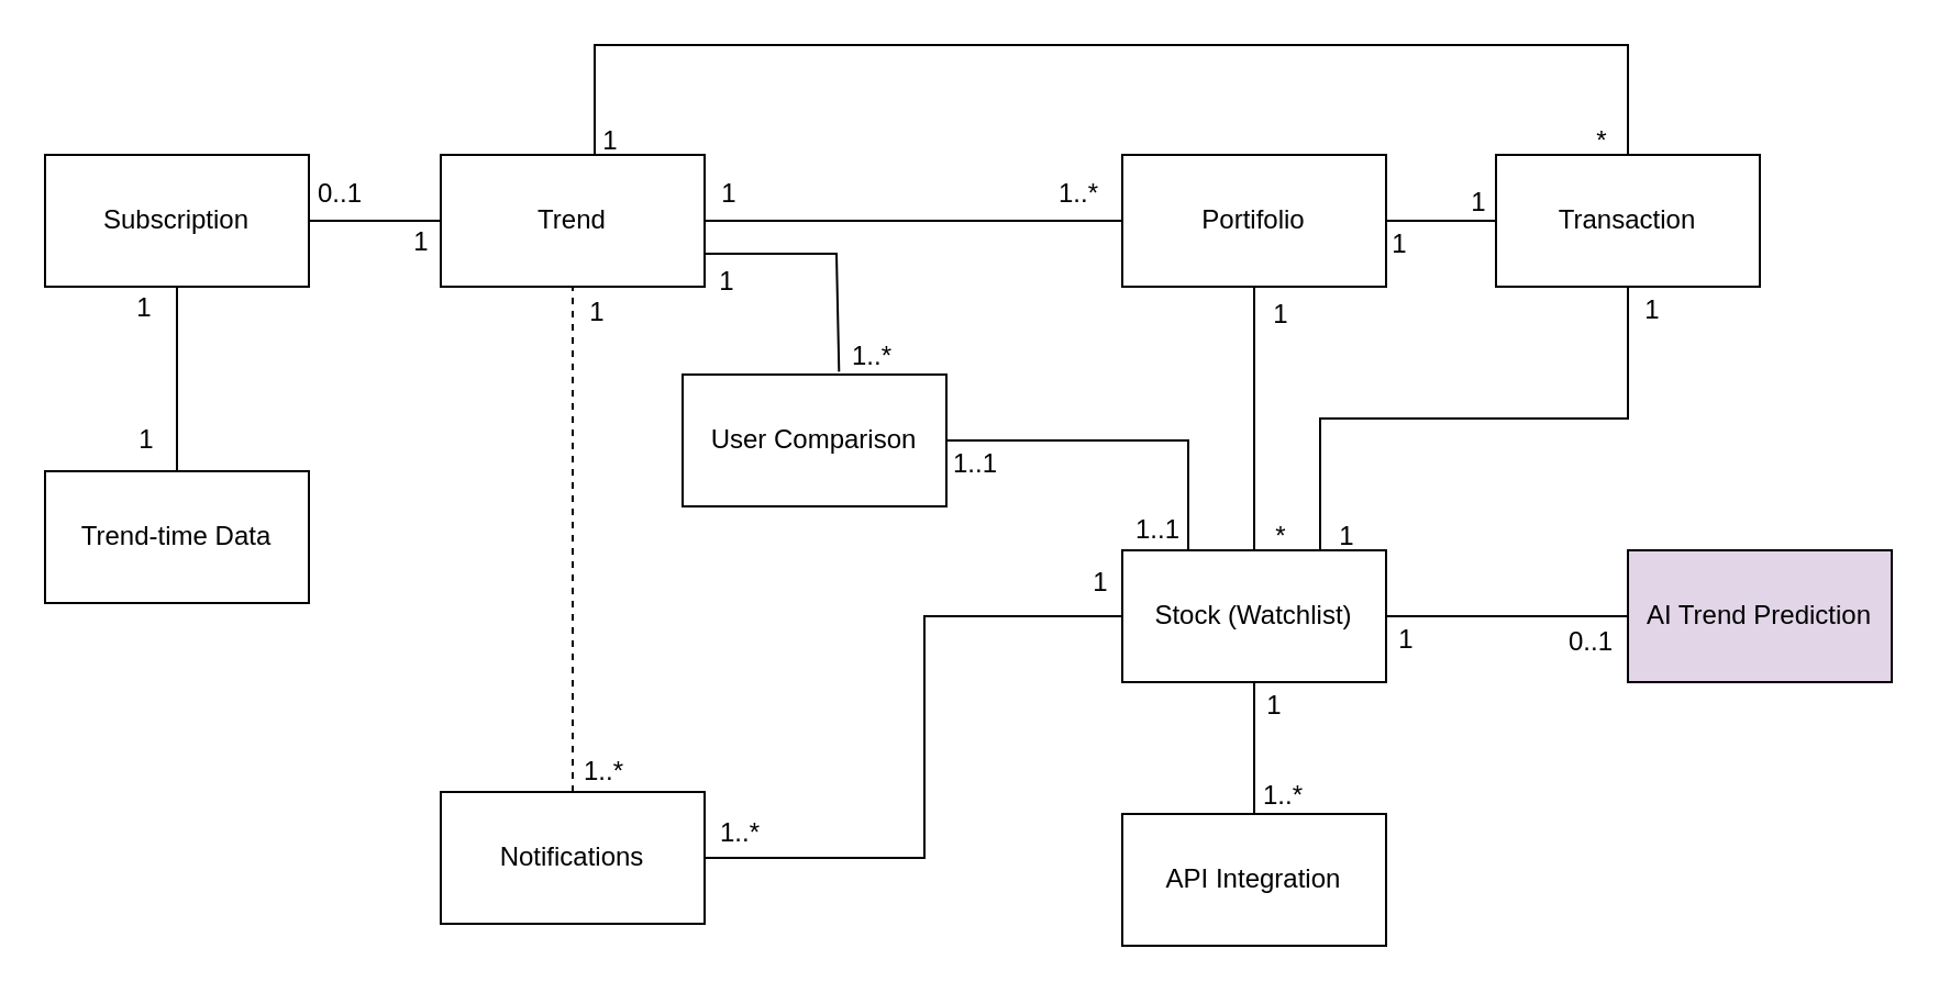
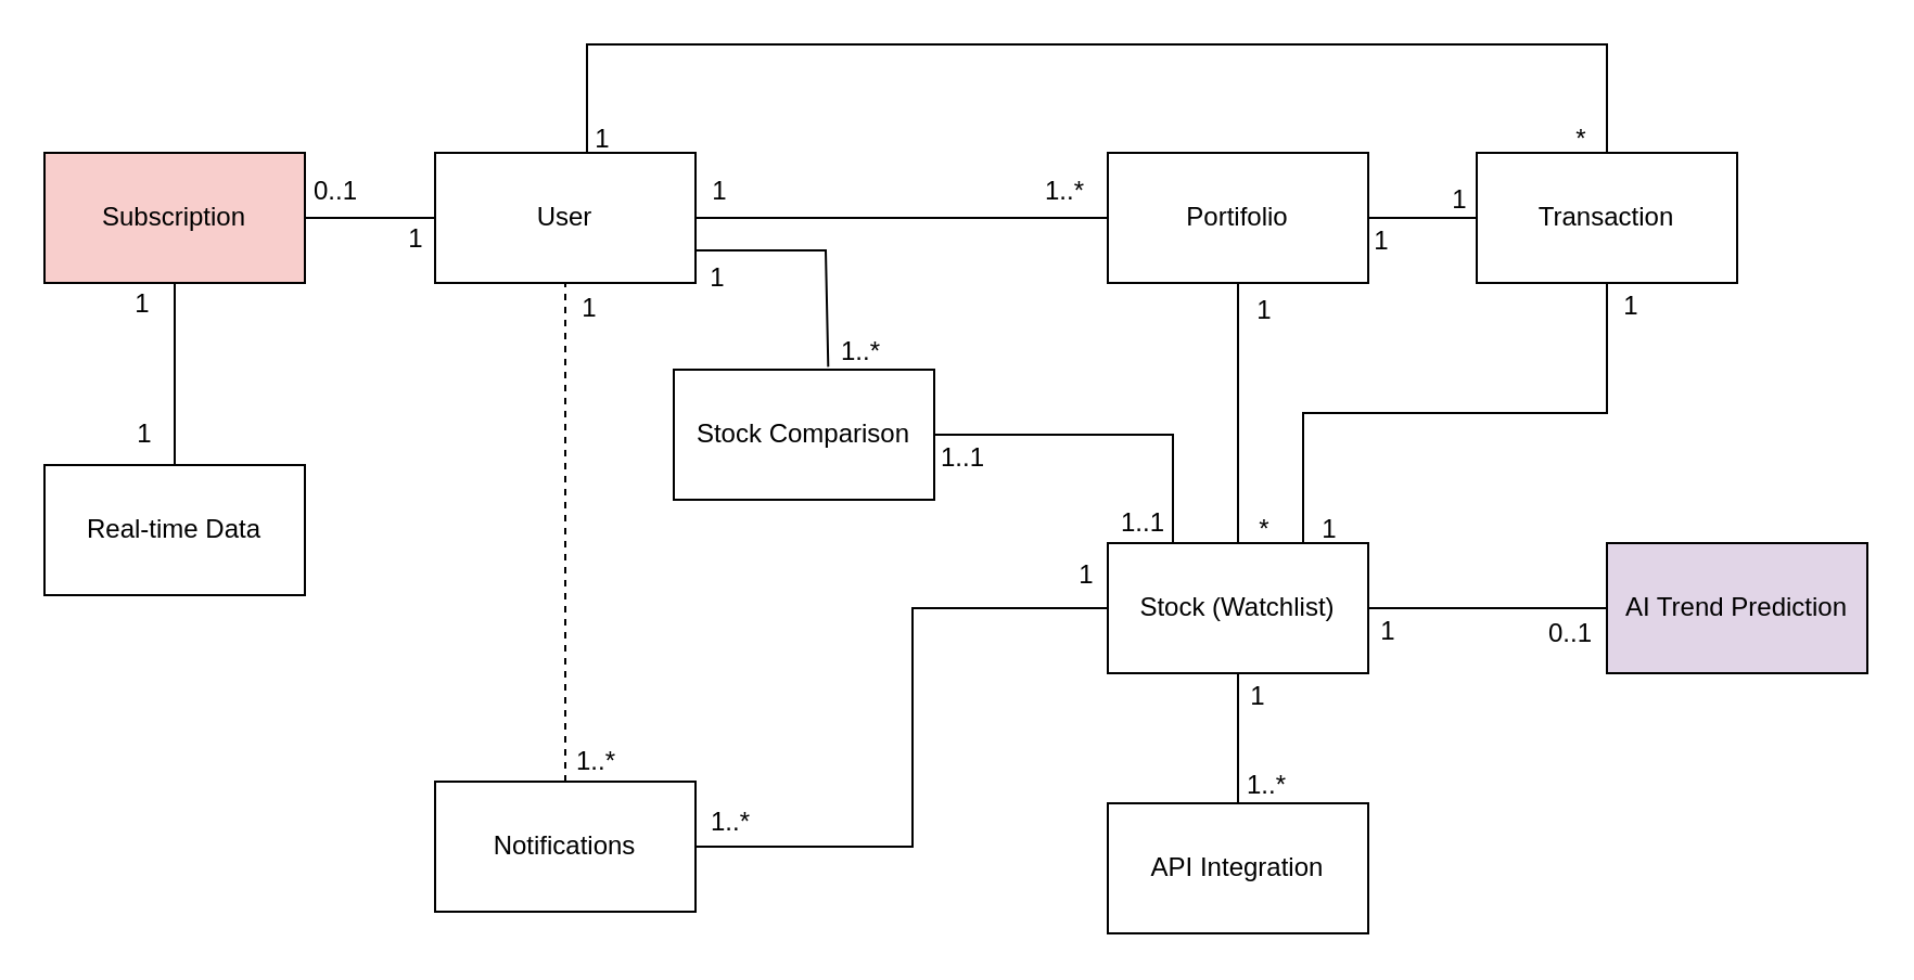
  <mxCell id="0" />
  <mxCell id="1" parent="0" />
- <mxCell id="2" value="Trend" style="rounded=0;whiteSpace=wrap;html=1;" vertex="1" parent="1"><mxGeometry x="200" y="70" width="120" height="60" as="geometry" /></mxCell>
+ <mxCell id="2" value="User" style="rounded=0;whiteSpace=wrap;html=1;" vertex="1" parent="1"><mxGeometry x="200" y="70" width="120" height="60" as="geometry" /></mxCell>
  <mxCell id="3" value="Portifolio" style="rounded=0;whiteSpace=wrap;html=1;" vertex="1" parent="1"><mxGeometry x="510" y="70" width="120" height="60" as="geometry" /></mxCell>
  <mxCell id="4" value="Stock (Watchlist)" style="rounded=0;whiteSpace=wrap;html=1;" vertex="1" parent="1"><mxGeometry x="510" y="250" width="120" height="60" as="geometry" /></mxCell>
- <mxCell id="5" value="User Comparison" style="rounded=0;whiteSpace=wrap;html=1;" vertex="1" parent="1"><mxGeometry x="310" y="170" width="120" height="60" as="geometry" /></mxCell>
+ <mxCell id="5" value="Stock Comparison" style="rounded=0;whiteSpace=wrap;html=1;" vertex="1" parent="1"><mxGeometry x="310" y="170" width="120" height="60" as="geometry" /></mxCell>
  <mxCell id="6" value="AI Trend Prediction" style="rounded=0;whiteSpace=wrap;html=1;fillColor=#e1d5e7;" vertex="1" parent="1"><mxGeometry x="740" y="250" width="120" height="60" as="geometry" /></mxCell>
  <mxCell id="7" value="API Integration" style="rounded=0;whiteSpace=wrap;html=1;" vertex="1" parent="1"><mxGeometry x="510" y="370" width="120" height="60" as="geometry" /></mxCell>
  <mxCell id="8" value="Notifications" style="rounded=0;whiteSpace=wrap;html=1;" vertex="1" parent="1"><mxGeometry x="200" y="360" width="120" height="60" as="geometry" /></mxCell>
  <mxCell id="9" value="" style="endArrow=none;html=1;rounded=0;entryX=1;entryY=0.5;entryDx=0;entryDy=0;exitX=0;exitY=0.5;exitDx=0;exitDy=0;" edge="1" parent="1" source="3" target="2"><mxGeometry width="50" height="50" relative="1" as="geometry"><mxPoint x="370" y="320" as="sourcePoint" /><mxPoint x="420" y="270" as="targetPoint" /></mxGeometry></mxCell>
  <mxCell id="10" value="" style="endArrow=none;html=1;rounded=0;entryX=0.5;entryY=1;entryDx=0;entryDy=0;exitX=0.5;exitY=0;exitDx=0;exitDy=0;dashed=1;" edge="1" parent="1" source="8" target="2"><mxGeometry width="50" height="50" relative="1" as="geometry"><mxPoint x="520" y="110" as="sourcePoint" /><mxPoint x="330" y="110" as="targetPoint" /></mxGeometry></mxCell>
  <mxCell id="11" value="" style="endArrow=none;html=1;rounded=0;entryX=0.5;entryY=1;entryDx=0;entryDy=0;exitX=0.5;exitY=0;exitDx=0;exitDy=0;" edge="1" parent="1" source="4" target="3"><mxGeometry width="50" height="50" relative="1" as="geometry"><mxPoint x="510" y="220" as="sourcePoint" /><mxPoint x="470" y="170" as="targetPoint" /></mxGeometry></mxCell>
  <mxCell id="12" value="" style="endArrow=none;html=1;rounded=0;entryX=1;entryY=0.5;entryDx=0;entryDy=0;exitX=0;exitY=0.5;exitDx=0;exitDy=0;" edge="1" parent="1" source="4" target="8"><mxGeometry width="50" height="50" relative="1" as="geometry"><mxPoint x="580" y="260" as="sourcePoint" /><mxPoint x="580" y="140" as="targetPoint" /><Array as="points"><mxPoint x="420" y="280" /><mxPoint x="420" y="390" /></Array></mxGeometry></mxCell>
  <mxCell id="13" value="" style="endArrow=none;html=1;rounded=0;entryX=0.5;entryY=1;entryDx=0;entryDy=0;exitX=0.5;exitY=0;exitDx=0;exitDy=0;" edge="1" parent="1" source="7" target="4"><mxGeometry width="50" height="50" relative="1" as="geometry"><mxPoint x="750" y="290" as="sourcePoint" /><mxPoint x="640" y="290" as="targetPoint" /></mxGeometry></mxCell>
  <mxCell id="14" value="" style="endArrow=none;html=1;rounded=0;exitX=0;exitY=0.5;exitDx=0;exitDy=0;entryX=1;entryY=0.5;entryDx=0;entryDy=0;" edge="1" parent="1" source="6" target="4"><mxGeometry width="50" height="50" relative="1" as="geometry"><mxPoint x="710" y="380" as="sourcePoint" /><mxPoint x="760" y="330" as="targetPoint" /></mxGeometry></mxCell>
  <mxCell id="15" value="" style="endArrow=none;html=1;rounded=0;entryX=0.25;entryY=0;entryDx=0;entryDy=0;exitX=1;exitY=0.5;exitDx=0;exitDy=0;" edge="1" parent="1" source="5" target="4"><mxGeometry width="50" height="50" relative="1" as="geometry"><mxPoint x="450" y="240" as="sourcePoint" /><mxPoint x="500" y="190" as="targetPoint" /><Array as="points"><mxPoint x="540" y="200" /></Array></mxGeometry></mxCell>
  <mxCell id="16" value="" style="endArrow=none;html=1;rounded=0;entryX=1;entryY=0.75;entryDx=0;entryDy=0;exitX=0.593;exitY=-0.022;exitDx=0;exitDy=0;exitPerimeter=0;" edge="1" parent="1" source="5" target="2"><mxGeometry width="50" height="50" relative="1" as="geometry"><mxPoint x="370" y="170" as="sourcePoint" /><mxPoint x="420" y="120" as="targetPoint" /><Array as="points"><mxPoint x="380" y="115" /></Array></mxGeometry></mxCell>
  <mxCell id="17" value="1" style="text;html=1;align=center;verticalAlign=middle;resizable=0;points=[];autosize=1;strokeColor=none;fillColor=none;" vertex="1" parent="1"><mxGeometry x="316" y="73" width="30" height="30" as="geometry" /></mxCell>
  <mxCell id="18" value="1" style="text;html=1;align=center;verticalAlign=middle;resizable=0;points=[];autosize=1;strokeColor=none;fillColor=none;" vertex="1" parent="1"><mxGeometry x="315" y="113" width="30" height="30" as="geometry" /></mxCell>
  <mxCell id="19" value="1" style="text;html=1;align=center;verticalAlign=middle;resizable=0;points=[];autosize=1;strokeColor=none;fillColor=none;" vertex="1" parent="1"><mxGeometry x="256" y="127" width="30" height="30" as="geometry" /></mxCell>
  <mxCell id="20" value="1..*" style="text;html=1;align=center;verticalAlign=middle;resizable=0;points=[];autosize=1;strokeColor=none;fillColor=none;" vertex="1" parent="1"><mxGeometry x="470" y="73" width="40" height="30" as="geometry" /></mxCell>
  <mxCell id="21" value="1..*" style="text;html=1;align=center;verticalAlign=middle;resizable=0;points=[];autosize=1;strokeColor=none;fillColor=none;" vertex="1" parent="1"><mxGeometry x="254" y="336" width="40" height="30" as="geometry" /></mxCell>
  <mxCell id="22" value="1..*" style="text;html=1;align=center;verticalAlign=middle;resizable=0;points=[];autosize=1;strokeColor=none;fillColor=none;" vertex="1" parent="1"><mxGeometry x="376" y="147" width="40" height="30" as="geometry" /></mxCell>
  <mxCell id="23" value="1" style="text;html=1;align=center;verticalAlign=middle;resizable=0;points=[];autosize=1;strokeColor=none;fillColor=none;" vertex="1" parent="1"><mxGeometry x="567" y="128" width="30" height="30" as="geometry" /></mxCell>
  <mxCell id="24" value="*" style="text;html=1;align=center;verticalAlign=middle;resizable=0;points=[];autosize=1;strokeColor=none;fillColor=none;" vertex="1" parent="1"><mxGeometry x="567" y="229" width="30" height="30" as="geometry" /></mxCell>
  <mxCell id="25" value="1" style="text;html=1;align=center;verticalAlign=middle;resizable=0;points=[];autosize=1;strokeColor=none;fillColor=none;" vertex="1" parent="1"><mxGeometry x="485" y="250" width="30" height="30" as="geometry" /></mxCell>
  <mxCell id="26" value="1..*" style="text;html=1;align=center;verticalAlign=middle;resizable=0;points=[];autosize=1;strokeColor=none;fillColor=none;" vertex="1" parent="1"><mxGeometry x="316" y="364" width="40" height="30" as="geometry" /></mxCell>
  <mxCell id="27" value="1..1" style="text;html=1;align=center;verticalAlign=middle;resizable=0;points=[];autosize=1;strokeColor=none;fillColor=none;" vertex="1" parent="1"><mxGeometry x="506" y="226" width="40" height="30" as="geometry" /></mxCell>
  <mxCell id="28" value="1..1" style="text;html=1;align=center;verticalAlign=middle;resizable=0;points=[];autosize=1;strokeColor=none;fillColor=none;" vertex="1" parent="1"><mxGeometry x="423" y="196" width="40" height="30" as="geometry" /></mxCell>
  <mxCell id="29" value="1" style="text;html=1;align=center;verticalAlign=middle;resizable=0;points=[];autosize=1;strokeColor=none;fillColor=none;" vertex="1" parent="1"><mxGeometry x="624" y="276" width="30" height="30" as="geometry" /></mxCell>
  <mxCell id="30" value="0..1" style="text;html=1;align=center;verticalAlign=middle;resizable=0;points=[];autosize=1;strokeColor=none;fillColor=none;" vertex="1" parent="1"><mxGeometry x="703" y="277" width="40" height="30" as="geometry" /></mxCell>
  <mxCell id="31" value="1" style="text;html=1;align=center;verticalAlign=middle;resizable=0;points=[];autosize=1;strokeColor=none;fillColor=none;" vertex="1" parent="1"><mxGeometry x="564" y="306" width="30" height="30" as="geometry" /></mxCell>
  <mxCell id="32" value="1..*" style="text;html=1;align=center;verticalAlign=middle;resizable=0;points=[];autosize=1;strokeColor=none;fillColor=none;" vertex="1" parent="1"><mxGeometry x="563" y="347" width="40" height="30" as="geometry" /></mxCell>
- <mxCell id="33" value="Subscription" style="rounded=0;whiteSpace=wrap;html=1;" vertex="1" parent="1"><mxGeometry x="20" y="70" width="120" height="60" as="geometry" /></mxCell>
- <mxCell id="34" value="Trend-time Data" style="rounded=0;whiteSpace=wrap;html=1;" vertex="1" parent="1"><mxGeometry x="20" y="214" width="120" height="60" as="geometry" /></mxCell>
+ <mxCell id="33" value="Subscription" style="rounded=0;whiteSpace=wrap;html=1;fillColor=#f8cecc;" vertex="1" parent="1"><mxGeometry x="20" y="70" width="120" height="60" as="geometry" /></mxCell>
+ <mxCell id="34" value="Real-time Data" style="rounded=0;whiteSpace=wrap;html=1;" vertex="1" parent="1"><mxGeometry x="20" y="214" width="120" height="60" as="geometry" /></mxCell>
  <mxCell id="35" value="Transaction" style="rounded=0;whiteSpace=wrap;html=1;" vertex="1" parent="1"><mxGeometry x="680" y="70" width="120" height="60" as="geometry" /></mxCell>
  <mxCell id="36" value="" style="endArrow=none;html=1;rounded=0;entryX=0.5;entryY=0;entryDx=0;entryDy=0;" edge="1" parent="1" target="35"><mxGeometry width="50" height="50" relative="1" as="geometry"><mxPoint x="270" y="70" as="sourcePoint" /><mxPoint x="270" y="10" as="targetPoint" /><Array as="points"><mxPoint x="270" y="20" /><mxPoint x="740" y="20" /></Array></mxGeometry></mxCell>
  <mxCell id="37" value="" style="endArrow=none;html=1;rounded=0;exitX=1;exitY=0.5;exitDx=0;exitDy=0;entryX=0;entryY=0.5;entryDx=0;entryDy=0;" edge="1" parent="1" source="3" target="35"><mxGeometry width="50" height="50" relative="1" as="geometry"><mxPoint x="640" y="110" as="sourcePoint" /><mxPoint x="690" y="60" as="targetPoint" /></mxGeometry></mxCell>
  <mxCell id="38" value="" style="endArrow=none;html=1;rounded=0;exitX=0.75;exitY=0;exitDx=0;exitDy=0;entryX=0.5;entryY=1;entryDx=0;entryDy=0;" edge="1" parent="1" source="4" target="35"><mxGeometry width="50" height="50" relative="1" as="geometry"><mxPoint x="640" y="110" as="sourcePoint" /><mxPoint x="690" y="110" as="targetPoint" /><Array as="points"><mxPoint x="600" y="190" /><mxPoint x="740" y="190" /></Array></mxGeometry></mxCell>
  <mxCell id="39" value="1" style="text;html=1;align=center;verticalAlign=middle;resizable=0;points=[];autosize=1;strokeColor=none;fillColor=none;" vertex="1" parent="1"><mxGeometry x="262" y="49" width="30" height="30" as="geometry" /></mxCell>
  <mxCell id="40" value="*" style="text;html=1;align=center;verticalAlign=middle;resizable=0;points=[];autosize=1;strokeColor=none;fillColor=none;" vertex="1" parent="1"><mxGeometry x="713" y="49" width="30" height="30" as="geometry" /></mxCell>
  <mxCell id="41" value="1" style="text;html=1;align=center;verticalAlign=middle;resizable=0;points=[];autosize=1;strokeColor=none;fillColor=none;" vertex="1" parent="1"><mxGeometry x="597" y="229" width="30" height="30" as="geometry" /></mxCell>
  <mxCell id="42" value="1" style="text;html=1;align=center;verticalAlign=middle;resizable=0;points=[];autosize=1;strokeColor=none;fillColor=none;" vertex="1" parent="1"><mxGeometry x="736" y="126" width="30" height="30" as="geometry" /></mxCell>
  <mxCell id="43" value="1" style="text;html=1;align=center;verticalAlign=middle;resizable=0;points=[];autosize=1;strokeColor=none;fillColor=none;" vertex="1" parent="1"><mxGeometry x="621" y="96" width="30" height="30" as="geometry" /></mxCell>
  <mxCell id="44" value="1" style="text;html=1;align=center;verticalAlign=middle;resizable=0;points=[];autosize=1;strokeColor=none;fillColor=none;" vertex="1" parent="1"><mxGeometry x="657" y="77" width="30" height="30" as="geometry" /></mxCell>
  <mxCell id="45" value="" style="endArrow=none;html=1;rounded=0;entryX=0;entryY=0.5;entryDx=0;entryDy=0;exitX=1;exitY=0.5;exitDx=0;exitDy=0;" edge="1" parent="1" source="33" target="2"><mxGeometry width="50" height="50" relative="1" as="geometry"><mxPoint x="120" y="110" as="sourcePoint" /><mxPoint x="170" y="60" as="targetPoint" /></mxGeometry></mxCell>
  <mxCell id="46" value="" style="endArrow=none;html=1;rounded=0;entryX=0.5;entryY=1;entryDx=0;entryDy=0;exitX=0.5;exitY=0;exitDx=0;exitDy=0;" edge="1" parent="1" source="34" target="33"><mxGeometry width="50" height="50" relative="1" as="geometry"><mxPoint x="70" y="200" as="sourcePoint" /><mxPoint x="120" y="150" as="targetPoint" /></mxGeometry></mxCell>
  <mxCell id="47" value="0..1" style="text;html=1;align=center;verticalAlign=middle;resizable=0;points=[];autosize=1;strokeColor=none;fillColor=none;" vertex="1" parent="1"><mxGeometry x="134" y="73" width="40" height="30" as="geometry" /></mxCell>
  <mxCell id="48" value="1" style="text;html=1;align=center;verticalAlign=middle;resizable=0;points=[];autosize=1;strokeColor=none;fillColor=none;" vertex="1" parent="1"><mxGeometry x="176" y="95" width="30" height="30" as="geometry" /></mxCell>
  <mxCell id="49" value="1" style="text;html=1;align=center;verticalAlign=middle;resizable=0;points=[];autosize=1;strokeColor=none;fillColor=none;" vertex="1" parent="1"><mxGeometry x="50" y="125" width="30" height="30" as="geometry" /></mxCell>
  <mxCell id="50" value="1" style="text;html=1;align=center;verticalAlign=middle;resizable=0;points=[];autosize=1;strokeColor=none;fillColor=none;" vertex="1" parent="1"><mxGeometry x="51" y="185" width="30" height="30" as="geometry" /></mxCell>
